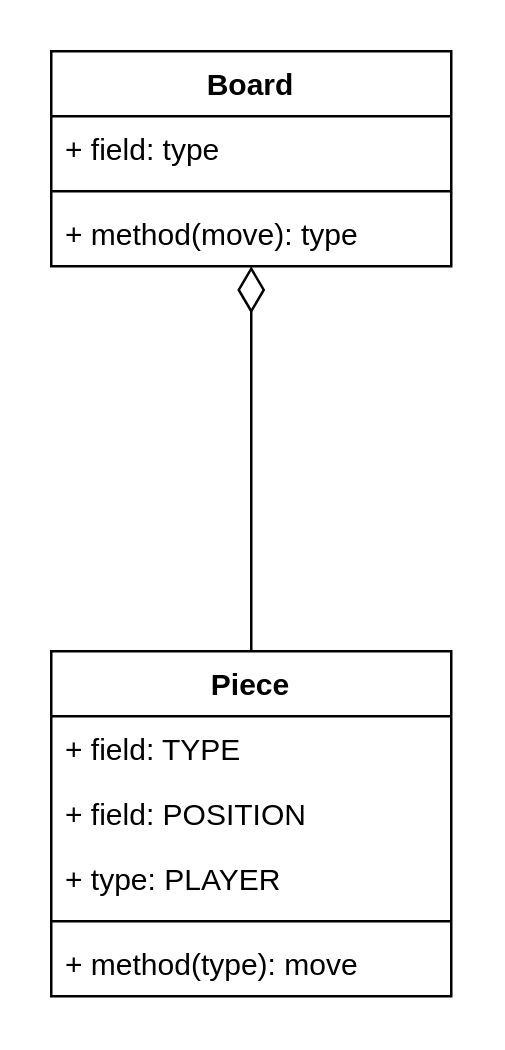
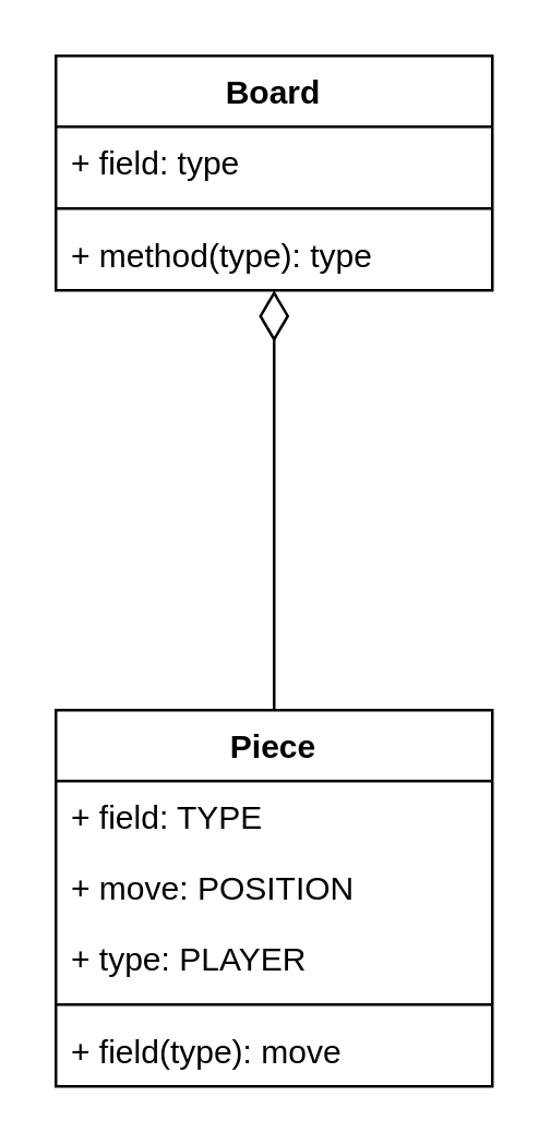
  <mxCell id="0" />
  <mxCell id="1" parent="0" />
  <mxCell id="2" value="Piece" style="swimlane;fontStyle=1;align=center;verticalAlign=top;childLayout=stackLayout;horizontal=1;startSize=26;horizontalStack=0;resizeParent=1;resizeParentMax=0;resizeLast=0;collapsible=1;marginBottom=0;" vertex="1" parent="1"><mxGeometry x="20" y="260" width="160" height="138" as="geometry" /></mxCell>
  <mxCell id="3" value="+ field: TYPE" style="text;strokeColor=none;fillColor=none;align=left;verticalAlign=top;spacingLeft=4;spacingRight=4;overflow=hidden;rotatable=0;points=[[0,0.5],[1,0.5]];portConstraint=eastwest;" vertex="1" parent="2"><mxGeometry y="26" width="160" height="26" as="geometry" /></mxCell>
- <mxCell id="4" value="+ field: POSITION" style="text;strokeColor=none;fillColor=none;align=left;verticalAlign=top;spacingLeft=4;spacingRight=4;overflow=hidden;rotatable=0;points=[[0,0.5],[1,0.5]];portConstraint=eastwest;" vertex="1" parent="2"><mxGeometry y="52" width="160" height="26" as="geometry" /></mxCell>
+ <mxCell id="4" value="+ move: POSITION" style="text;strokeColor=none;fillColor=none;align=left;verticalAlign=top;spacingLeft=4;spacingRight=4;overflow=hidden;rotatable=0;points=[[0,0.5],[1,0.5]];portConstraint=eastwest;" vertex="1" parent="2"><mxGeometry y="52" width="160" height="26" as="geometry" /></mxCell>
  <mxCell id="5" value="+ type: PLAYER" style="text;strokeColor=none;fillColor=none;align=left;verticalAlign=top;spacingLeft=4;spacingRight=4;overflow=hidden;rotatable=0;points=[[0,0.5],[1,0.5]];portConstraint=eastwest;" vertex="1" parent="2"><mxGeometry y="78" width="160" height="26" as="geometry" /></mxCell>
  <mxCell id="6" value="" style="line;strokeWidth=1;fillColor=none;align=left;verticalAlign=middle;spacingTop=-1;spacingLeft=3;spacingRight=3;rotatable=0;labelPosition=right;points=[];portConstraint=eastwest;" vertex="1" parent="2"><mxGeometry y="104" width="160" height="8" as="geometry" /></mxCell>
- <mxCell id="7" value="+ method(type): move" style="text;strokeColor=none;fillColor=none;align=left;verticalAlign=top;spacingLeft=4;spacingRight=4;overflow=hidden;rotatable=0;points=[[0,0.5],[1,0.5]];portConstraint=eastwest;" vertex="1" parent="2"><mxGeometry y="112" width="160" height="26" as="geometry" /></mxCell>
+ <mxCell id="7" value="+ field(type): move" style="text;strokeColor=none;fillColor=none;align=left;verticalAlign=top;spacingLeft=4;spacingRight=4;overflow=hidden;rotatable=0;points=[[0,0.5],[1,0.5]];portConstraint=eastwest;" vertex="1" parent="2"><mxGeometry y="112" width="160" height="26" as="geometry" /></mxCell>
  <mxCell id="8" style="edgeStyle=orthogonalEdgeStyle;rounded=0;orthogonalLoop=1;jettySize=auto;html=1;entryX=0.5;entryY=0;entryDx=0;entryDy=0;dashed=0;startArrow=diamondThin;startFill=0;targetPerimeterSpacing=0;startSize=16;endArrow=none;endFill=0;" edge="1" parent="1" source="9" target="2"><mxGeometry relative="1" as="geometry" /></mxCell>
  <mxCell id="9" value="Board" style="swimlane;fontStyle=1;align=center;verticalAlign=top;childLayout=stackLayout;horizontal=1;startSize=26;horizontalStack=0;resizeParent=1;resizeParentMax=0;resizeLast=0;collapsible=1;marginBottom=0;" vertex="1" parent="1"><mxGeometry x="20" y="20" width="160" height="86" as="geometry" /></mxCell>
  <mxCell id="10" value="+ field: type" style="text;strokeColor=none;fillColor=none;align=left;verticalAlign=top;spacingLeft=4;spacingRight=4;overflow=hidden;rotatable=0;points=[[0,0.5],[1,0.5]];portConstraint=eastwest;" vertex="1" parent="9"><mxGeometry y="26" width="160" height="26" as="geometry" /></mxCell>
  <mxCell id="11" value="" style="line;strokeWidth=1;fillColor=none;align=left;verticalAlign=middle;spacingTop=-1;spacingLeft=3;spacingRight=3;rotatable=0;labelPosition=right;points=[];portConstraint=eastwest;" vertex="1" parent="9"><mxGeometry y="52" width="160" height="8" as="geometry" /></mxCell>
- <mxCell id="12" value="+ method(move): type" style="text;strokeColor=none;fillColor=none;align=left;verticalAlign=top;spacingLeft=4;spacingRight=4;overflow=hidden;rotatable=0;points=[[0,0.5],[1,0.5]];portConstraint=eastwest;" vertex="1" parent="9"><mxGeometry y="60" width="160" height="26" as="geometry" /></mxCell>
+ <mxCell id="12" value="+ method(type): type" style="text;strokeColor=none;fillColor=none;align=left;verticalAlign=top;spacingLeft=4;spacingRight=4;overflow=hidden;rotatable=0;points=[[0,0.5],[1,0.5]];portConstraint=eastwest;" vertex="1" parent="9"><mxGeometry y="60" width="160" height="26" as="geometry" /></mxCell>
